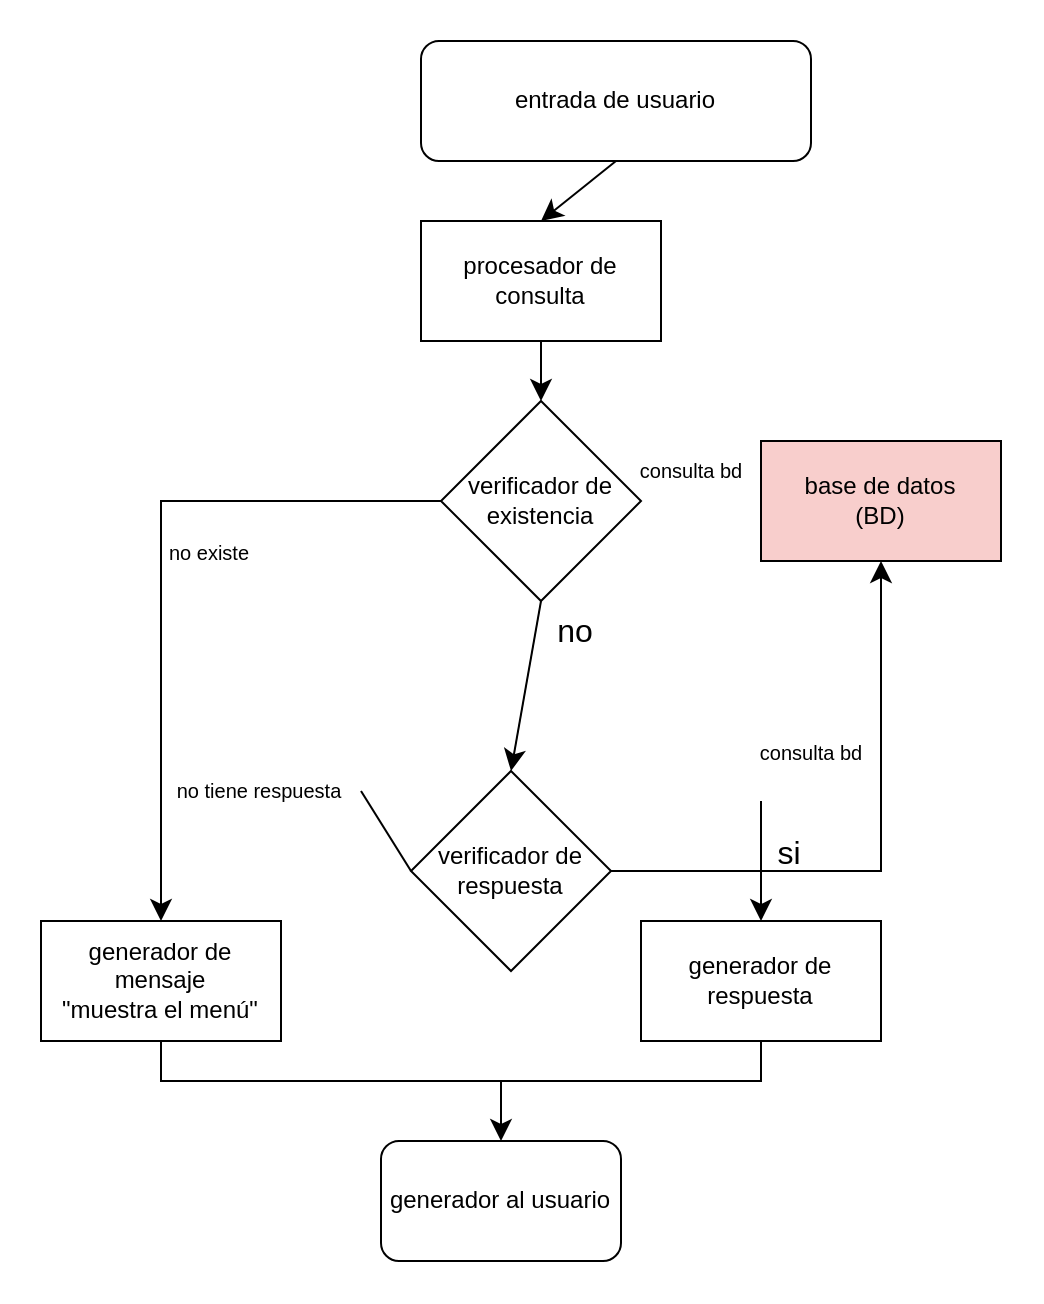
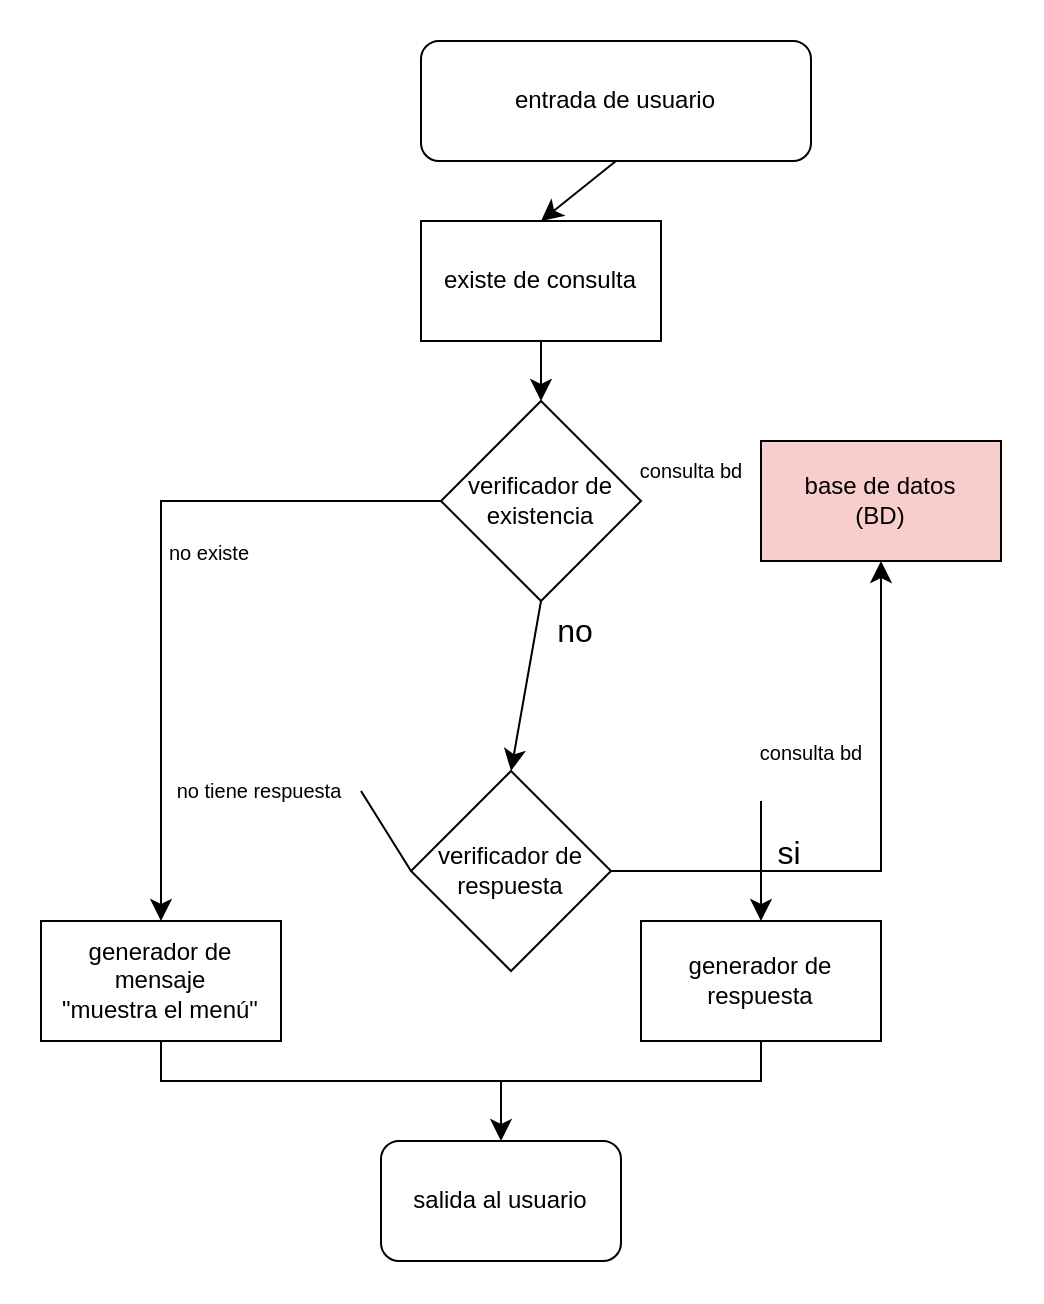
  <mxCell id="0" />
  <mxCell id="1" parent="0" />
  <mxCell id="2" style="edgeStyle=none;curved=1;rounded=0;orthogonalLoop=1;jettySize=auto;html=1;exitX=0.5;exitY=1;exitDx=0;exitDy=0;entryX=0.5;entryY=0;entryDx=0;entryDy=0;fontSize=12;startSize=8;endSize=8;" edge="1" parent="1" source="3" target="5"><mxGeometry relative="1" as="geometry" /></mxCell>
  <mxCell id="3" value="entrada de usuario" style="rounded=1;whiteSpace=wrap;html=1;" vertex="1" parent="1"><mxGeometry x="210" y="20" width="195" height="60" as="geometry" /></mxCell>
  <mxCell id="4" style="edgeStyle=none;curved=1;rounded=0;orthogonalLoop=1;jettySize=auto;html=1;exitX=0.5;exitY=1;exitDx=0;exitDy=0;entryX=0.5;entryY=0;entryDx=0;entryDy=0;fontSize=12;startSize=8;endSize=8;" edge="1" parent="1" source="5" target="8"><mxGeometry relative="1" as="geometry" /></mxCell>
- <mxCell id="5" value="procesador de consulta" style="whiteSpace=wrap;html=1;" vertex="1" parent="1"><mxGeometry x="210" y="110" width="120" height="60" as="geometry" /></mxCell>
+ <mxCell id="5" value="existe de consulta" style="whiteSpace=wrap;html=1;" vertex="1" parent="1"><mxGeometry x="210" y="110" width="120" height="60" as="geometry" /></mxCell>
  <mxCell id="6" style="edgeStyle=orthogonalEdgeStyle;rounded=0;orthogonalLoop=1;jettySize=auto;html=1;exitX=0;exitY=0.5;exitDx=0;exitDy=0;fontSize=12;startSize=8;endSize=8;entryX=0.5;entryY=0;entryDx=0;entryDy=0;" edge="1" parent="1" source="8" target="13"><mxGeometry relative="1" as="geometry"><mxPoint x="80" y="450" as="targetPoint" /></mxGeometry></mxCell>
  <mxCell id="7" style="edgeStyle=none;curved=1;rounded=0;orthogonalLoop=1;jettySize=auto;html=1;exitX=0.5;exitY=1;exitDx=0;exitDy=0;entryX=0.5;entryY=0;entryDx=0;entryDy=0;fontSize=12;startSize=8;endSize=8;" edge="1" parent="1" source="8" target="15"><mxGeometry relative="1" as="geometry" /></mxCell>
  <mxCell id="8" value="verificador de existencia" style="rhombus;whiteSpace=wrap;html=1;" vertex="1" parent="1"><mxGeometry x="220" y="200" width="100" height="100" as="geometry" /></mxCell>
  <mxCell id="9" value="consulta bd" style="text;html=1;align=center;verticalAlign=middle;resizable=0;points=[];autosize=1;strokeColor=none;fillColor=none;fontSize=10;" vertex="1" parent="1"><mxGeometry x="310" y="220" width="70" height="30" as="geometry" /></mxCell>
  <mxCell id="10" value="base de datos&lt;div&gt;(BD)&lt;/div&gt;" style="whiteSpace=wrap;html=1;fillColor=#f8cecc;" vertex="1" parent="1"><mxGeometry x="380" y="220" width="120" height="60" as="geometry" /></mxCell>
  <mxCell id="11" value="no existe" style="text;html=1;align=center;verticalAlign=middle;resizable=0;points=[];autosize=1;strokeColor=none;fillColor=none;fontSize=10;" vertex="1" parent="1"><mxGeometry x="74" y="261" width="60" height="30" as="geometry" /></mxCell>
  <mxCell id="12" value="no tiene respuesta" style="text;html=1;align=center;verticalAlign=middle;resizable=0;points=[];autosize=1;strokeColor=none;fillColor=none;fontSize=10;" vertex="1" parent="1"><mxGeometry x="74" y="380" width="110" height="30" as="geometry" /></mxCell>
  <mxCell id="13" value="generador de mensaje&lt;div&gt;&quot;muestra el menú&quot;&lt;/div&gt;" style="whiteSpace=wrap;html=1;" vertex="1" parent="1"><mxGeometry x="20" y="460" width="120" height="60" as="geometry" /></mxCell>
  <mxCell id="14" style="edgeStyle=orthogonalEdgeStyle;rounded=0;orthogonalLoop=1;jettySize=auto;html=1;exitX=1;exitY=0.5;exitDx=0;exitDy=0;fontSize=12;startSize=8;endSize=8;entryX=0.5;entryY=1;entryDx=0;entryDy=0;" edge="1" parent="1" source="15" target="10"><mxGeometry relative="1" as="geometry"><mxPoint x="440" y="390" as="targetPoint" /></mxGeometry></mxCell>
  <mxCell id="15" value="verificador de respuesta" style="rhombus;whiteSpace=wrap;html=1;" vertex="1" parent="1"><mxGeometry x="205" y="385" width="100" height="100" as="geometry" /></mxCell>
  <mxCell id="16" value="no" style="text;html=1;align=center;verticalAlign=middle;resizable=0;points=[];autosize=1;strokeColor=none;fillColor=none;fontSize=16;" vertex="1" parent="1"><mxGeometry x="267" y="300" width="40" height="30" as="geometry" /></mxCell>
  <mxCell id="17" value="consulta bd" style="text;html=1;align=center;verticalAlign=middle;resizable=0;points=[];autosize=1;strokeColor=none;fillColor=none;fontSize=10;" vertex="1" parent="1"><mxGeometry x="370" y="361" width="70" height="30" as="geometry" /></mxCell>
  <mxCell id="18" value="" style="edgeStyle=none;orthogonalLoop=1;jettySize=auto;html=1;rounded=0;fontSize=12;startSize=8;endSize=8;curved=1;" edge="1" parent="1"><mxGeometry width="140" relative="1" as="geometry"><mxPoint x="380" y="400" as="sourcePoint" /><mxPoint x="380" y="460" as="targetPoint" /><Array as="points" /></mxGeometry></mxCell>
  <mxCell id="19" value="si" style="text;html=1;align=center;verticalAlign=middle;resizable=0;points=[];autosize=1;strokeColor=none;fillColor=none;fontSize=16;" vertex="1" parent="1"><mxGeometry x="374" y="411" width="40" height="30" as="geometry" /></mxCell>
  <mxCell id="20" value="generador de respuesta" style="whiteSpace=wrap;html=1;" vertex="1" parent="1"><mxGeometry x="320" y="460" width="120" height="60" as="geometry" /></mxCell>
  <mxCell id="21" value="" style="edgeStyle=none;orthogonalLoop=1;jettySize=auto;html=1;rounded=0;fontSize=12;startSize=8;endSize=8;curved=1;entryX=0;entryY=0.5;entryDx=0;entryDy=0;endArrow=none;endFill=0;" edge="1" parent="1" target="15"><mxGeometry width="140" relative="1" as="geometry"><mxPoint x="180" y="395" as="sourcePoint" /><mxPoint x="240" y="350" as="targetPoint" /><Array as="points" /></mxGeometry></mxCell>
  <mxCell id="22" value="" style="edgeStyle=orthogonalEdgeStyle;orthogonalLoop=1;jettySize=auto;html=1;rounded=0;fontSize=12;startSize=8;endSize=8;endArrow=none;endFill=0;exitX=0.5;exitY=1;exitDx=0;exitDy=0;entryX=0.5;entryY=1;entryDx=0;entryDy=0;" edge="1" parent="1" source="13" target="20"><mxGeometry width="140" relative="1" as="geometry"><mxPoint x="100" y="350" as="sourcePoint" /><mxPoint x="240" y="350" as="targetPoint" /></mxGeometry></mxCell>
  <mxCell id="23" value="" style="edgeStyle=none;orthogonalLoop=1;jettySize=auto;html=1;rounded=0;fontSize=12;startSize=8;endSize=8;curved=1;" edge="1" parent="1"><mxGeometry width="140" relative="1" as="geometry"><mxPoint x="250" y="540" as="sourcePoint" /><mxPoint x="250" y="570" as="targetPoint" /><Array as="points" /></mxGeometry></mxCell>
- <mxCell id="24" value="generador al usuario" style="rounded=1;whiteSpace=wrap;html=1;" vertex="1" parent="1"><mxGeometry x="190" y="570" width="120" height="60" as="geometry" /></mxCell>
+ <mxCell id="24" value="salida al usuario" style="rounded=1;whiteSpace=wrap;html=1;" vertex="1" parent="1"><mxGeometry x="190" y="570" width="120" height="60" as="geometry" /></mxCell>
